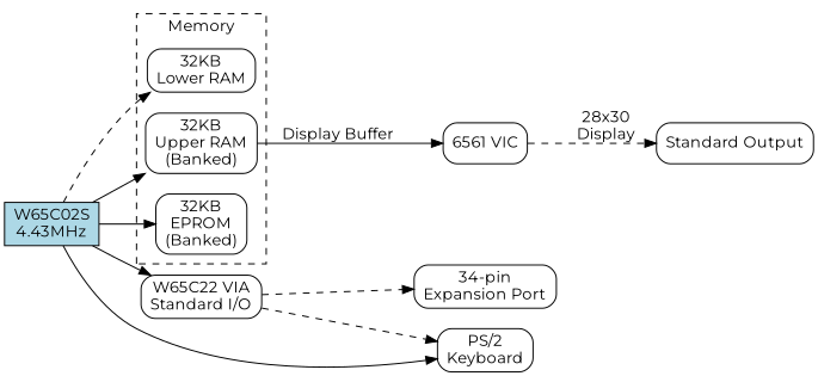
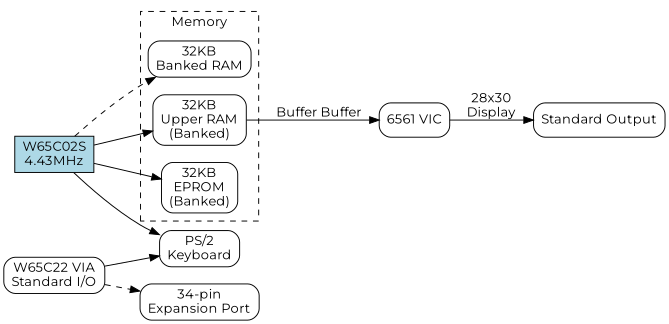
  digraph {
    fontname=Montserrat
    rankdir=LR
    node [fontname=Montserrat shape=box style=rounded]
    edge [fontname=Montserrat]
-   n1 [label="32KB\nLower RAM"]
+   n1 [label="32KB\nBanked RAM"]
    n2 [label="32KB\nUpper RAM\n(Banked)"]
    n3 [label="32KB\nEPROM\n(Banked)"]
    n4 [label="6561 VIC"]
    n5 [fillcolor=lightblue label="W65C02S\n4.43MHz" style=filled]
    n6 [label="W65C22 VIA\nStandard I/O"]
    n7 [label="PS/2\nKeyboard"]
    n8 [label="Standard Output"]
    n9 [label="34-pin\nExpansion Port"]
    subgraph cluster_1 {
      label=Memory
      style=dashed
      n1
      n2
      n3
    }
-   n2 -> n4 [label="Display Buffer"]
-   n4 -> n8 [label="28x30\nDisplay" style=dashed]
+   n2 -> n4 [label="Buffer Buffer"]
+   n4 -> n8 [label="28x30\nDisplay"]
    n5 -> n1 [style=dashed]
    n5 -> n2
    n5 -> n3
-   n5 -> n6
    n5 -> n7
-   n6 -> n7 [style=dashed]
+   n6 -> n7 [style=solid]
    n6 -> n9 [style=dashed]
  }
